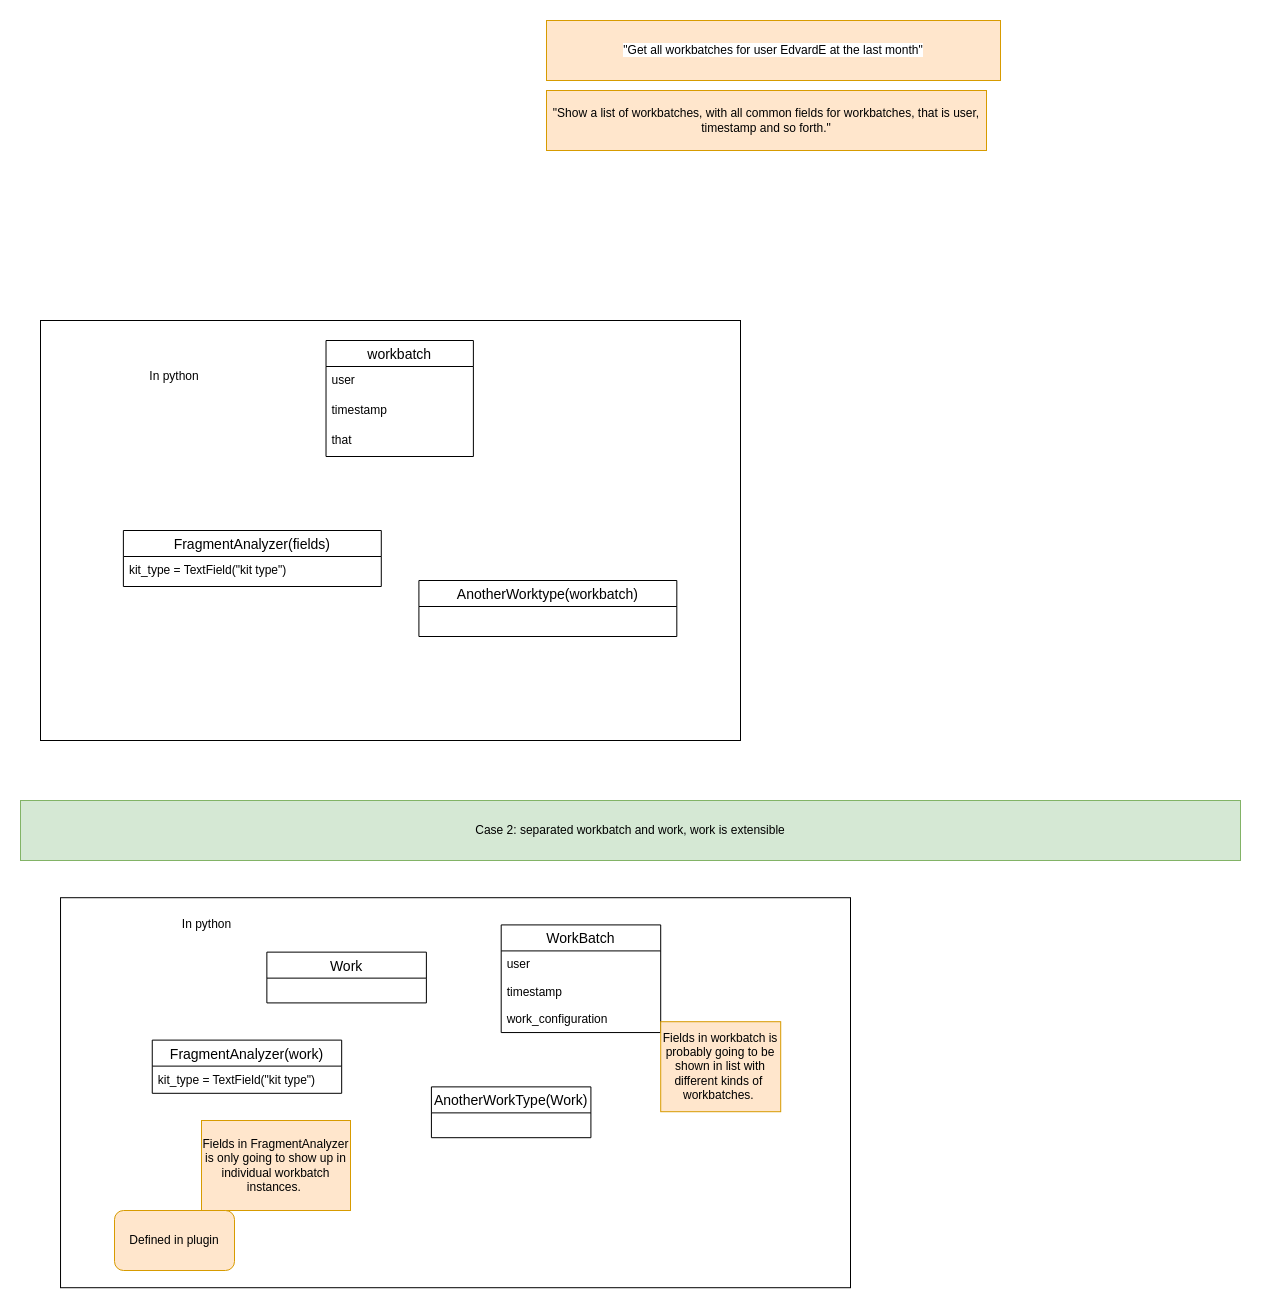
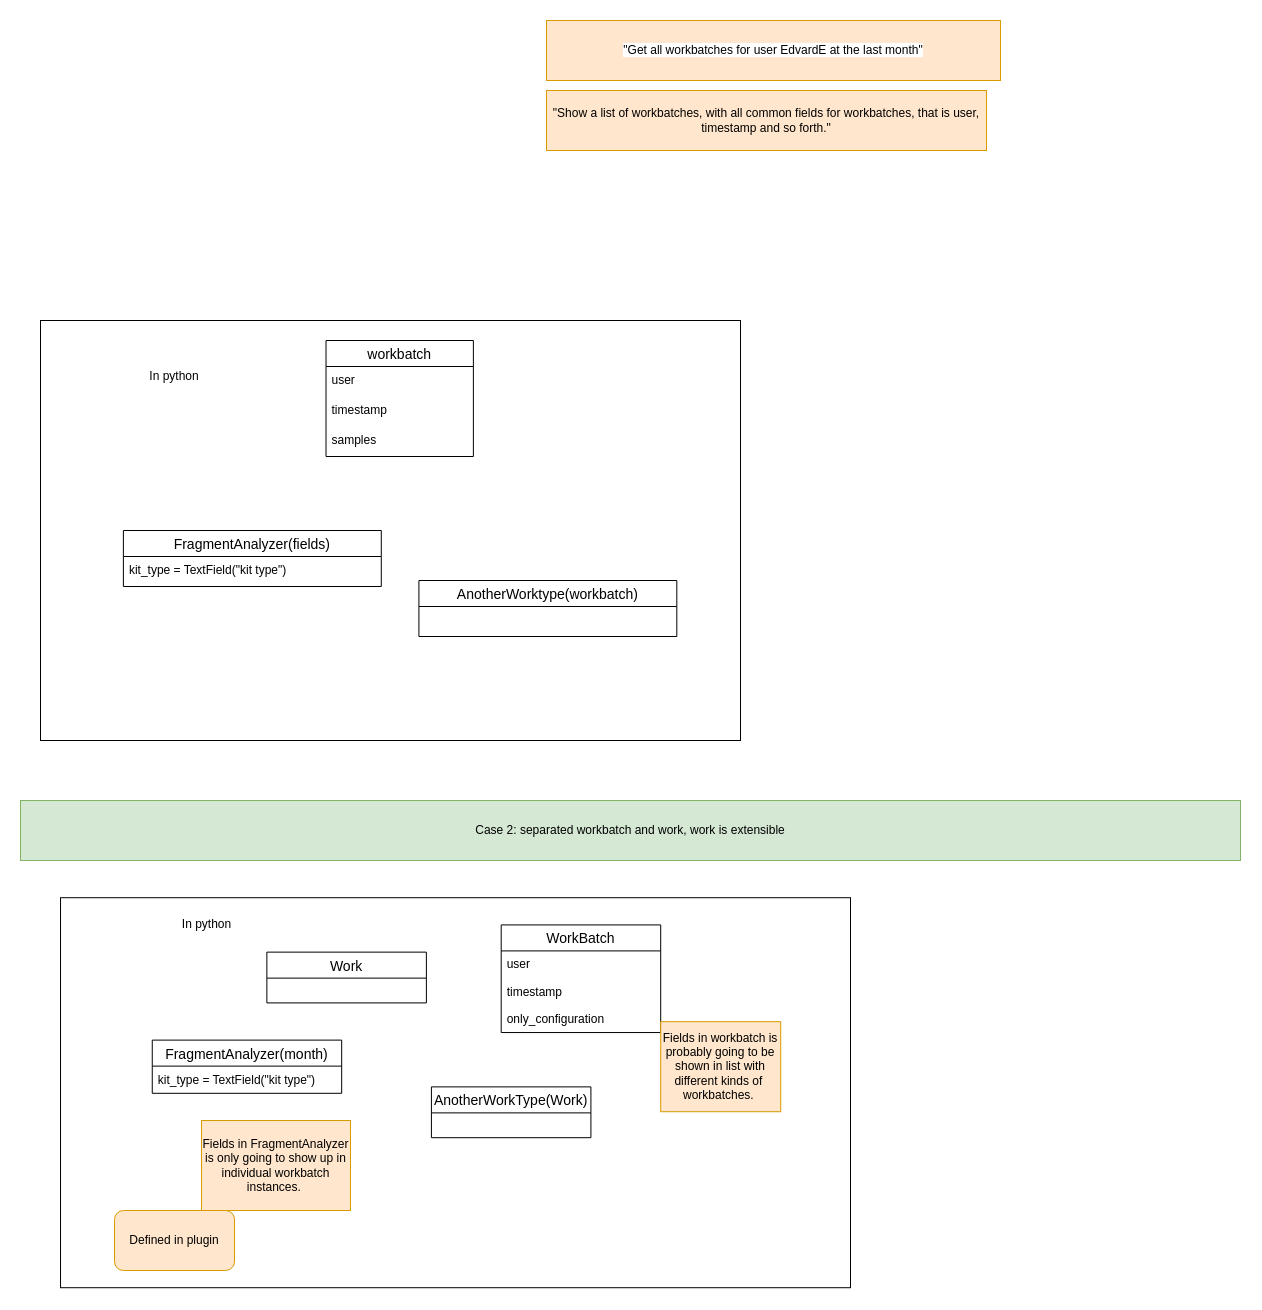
  <mxCell id="0" />
  <mxCell id="1" parent="0" />
  <mxCell id="2" value="" style="group" vertex="1" connectable="0" parent="1"><mxGeometry x="40" y="320" width="700" height="420" as="geometry" /></mxCell>
  <mxCell id="3" value="" style="rounded=0;whiteSpace=wrap;html=1;" vertex="1" parent="2"><mxGeometry width="700" height="420" as="geometry" /></mxCell>
  <mxCell id="4" value="FragmentAnalyzer(fields)" style="swimlane;fontStyle=0;childLayout=stackLayout;horizontal=1;startSize=26;horizontalStack=0;resizeParent=1;resizeParentMax=0;resizeLast=0;collapsible=1;marginBottom=0;align=center;fontSize=14;" vertex="1" parent="2"><mxGeometry x="82.895" y="210" width="257.895" height="56" as="geometry" /></mxCell>
  <mxCell id="5" value="kit_type = TextField(&quot;kit type&quot;)" style="text;strokeColor=none;fillColor=none;spacingLeft=4;spacingRight=4;overflow=hidden;rotatable=0;points=[[0,0.5],[1,0.5]];portConstraint=eastwest;fontSize=12;" vertex="1" parent="4"><mxGeometry y="26" width="257.895" height="30" as="geometry" /></mxCell>
  <mxCell id="6" value="AnotherWorktype(workbatch)" style="swimlane;fontStyle=0;childLayout=stackLayout;horizontal=1;startSize=26;horizontalStack=0;resizeParent=1;resizeParentMax=0;resizeLast=0;collapsible=1;marginBottom=0;align=center;fontSize=14;" vertex="1" parent="2"><mxGeometry x="378.421" y="260" width="257.895" height="56" as="geometry" /></mxCell>
  <mxCell id="7" value="workbatch" style="swimlane;fontStyle=0;childLayout=stackLayout;horizontal=1;startSize=26;horizontalStack=0;resizeParent=1;resizeParentMax=0;resizeLast=0;collapsible=1;marginBottom=0;align=center;fontSize=14;" vertex="1" parent="2"><mxGeometry x="285.526" y="20" width="147.368" height="116" as="geometry" /></mxCell>
  <mxCell id="8" value="user" style="text;strokeColor=none;fillColor=none;spacingLeft=4;spacingRight=4;overflow=hidden;rotatable=0;points=[[0,0.5],[1,0.5]];portConstraint=eastwest;fontSize=12;" vertex="1" parent="7"><mxGeometry y="26" width="147.368" height="30" as="geometry" /></mxCell>
  <mxCell id="9" value="timestamp" style="text;strokeColor=none;fillColor=none;spacingLeft=4;spacingRight=4;overflow=hidden;rotatable=0;points=[[0,0.5],[1,0.5]];portConstraint=eastwest;fontSize=12;" vertex="1" parent="7"><mxGeometry y="56" width="147.368" height="30" as="geometry" /></mxCell>
- <mxCell id="10" value="that" style="text;strokeColor=none;fillColor=none;spacingLeft=4;spacingRight=4;overflow=hidden;rotatable=0;points=[[0,0.5],[1,0.5]];portConstraint=eastwest;fontSize=12;" vertex="1" parent="7"><mxGeometry y="86" width="147.368" height="30" as="geometry" /></mxCell>
+ <mxCell id="10" value="samples" style="text;strokeColor=none;fillColor=none;spacingLeft=4;spacingRight=4;overflow=hidden;rotatable=0;points=[[0,0.5],[1,0.5]];portConstraint=eastwest;fontSize=12;" vertex="1" parent="7"><mxGeometry y="86" width="147.368" height="30" as="geometry" /></mxCell>
  <mxCell id="11" value="In python" style="text;html=1;strokeColor=none;fillColor=none;align=center;verticalAlign=middle;whiteSpace=wrap;rounded=0;" vertex="1" parent="2"><mxGeometry x="27.632" y="36" width="211.842" height="40" as="geometry" /></mxCell>
  <mxCell id="12" value="" style="group" vertex="1" connectable="0" parent="1"><mxGeometry x="70" y="870" width="780" height="417.21" as="geometry" /></mxCell>
  <mxCell id="13" value="" style="rounded=0;whiteSpace=wrap;html=1;" vertex="1" parent="12"><mxGeometry x="-9.97" y="27.21" width="789.97" height="390" as="geometry" /></mxCell>
  <mxCell id="14" value="In python" style="text;html=1;strokeColor=none;fillColor=none;align=center;verticalAlign=middle;whiteSpace=wrap;rounded=0;" vertex="1" parent="12"><mxGeometry x="21.934" y="36.279" width="229.305" height="36.279" as="geometry" /></mxCell>
  <mxCell id="15" value="Work" style="swimlane;fontStyle=0;childLayout=stackLayout;horizontal=1;startSize=26;horizontalStack=0;resizeParent=1;resizeParentMax=0;resizeLast=0;collapsible=1;marginBottom=0;align=center;fontSize=14;" vertex="1" parent="12"><mxGeometry x="196.36" y="81.628" width="159.517" height="50.791" as="geometry" /></mxCell>
- <mxCell id="16" value="FragmentAnalyzer(work)" style="swimlane;fontStyle=0;childLayout=stackLayout;horizontal=1;startSize=26;horizontalStack=0;resizeParent=1;resizeParentMax=0;resizeLast=0;collapsible=1;marginBottom=0;align=center;fontSize=14;" vertex="1" parent="12"><mxGeometry x="81.752" y="169.605" width="189.426" height="53.209" as="geometry" /></mxCell>
+ <mxCell id="16" value="FragmentAnalyzer(month)" style="swimlane;fontStyle=0;childLayout=stackLayout;horizontal=1;startSize=26;horizontalStack=0;resizeParent=1;resizeParentMax=0;resizeLast=0;collapsible=1;marginBottom=0;align=center;fontSize=14;" vertex="1" parent="12"><mxGeometry x="81.752" y="169.605" width="189.426" height="53.209" as="geometry" /></mxCell>
  <mxCell id="17" value="kit_type = TextField(&quot;kit type&quot;)" style="text;strokeColor=none;fillColor=none;spacingLeft=4;spacingRight=4;overflow=hidden;rotatable=0;points=[[0,0.5],[1,0.5]];portConstraint=eastwest;fontSize=12;" vertex="1" parent="16"><mxGeometry y="26" width="189.426" height="27.209" as="geometry" /></mxCell>
  <mxCell id="18" value="AnotherWorkType(Work)" style="swimlane;fontStyle=0;childLayout=stackLayout;horizontal=1;startSize=26;horizontalStack=0;resizeParent=1;resizeParentMax=0;resizeLast=0;collapsible=1;marginBottom=0;align=center;fontSize=14;" vertex="1" parent="12"><mxGeometry x="360.906" y="216.395" width="159.517" height="50.791" as="geometry" /></mxCell>
  <mxCell id="19" value="WorkBatch" style="swimlane;fontStyle=0;childLayout=stackLayout;horizontal=1;startSize=26;horizontalStack=0;resizeParent=1;resizeParentMax=0;resizeLast=0;collapsible=1;marginBottom=0;align=center;fontSize=14;" vertex="1" parent="12"><mxGeometry x="430.695" y="54.419" width="159.517" height="107.628" as="geometry" /></mxCell>
  <mxCell id="20" value="user" style="text;strokeColor=none;fillColor=none;spacingLeft=4;spacingRight=4;overflow=hidden;rotatable=0;points=[[0,0.5],[1,0.5]];portConstraint=eastwest;fontSize=12;" vertex="1" parent="19"><mxGeometry y="26" width="159.517" height="27.209" as="geometry" /></mxCell>
  <mxCell id="21" value="timestamp" style="text;strokeColor=none;fillColor=none;spacingLeft=4;spacingRight=4;overflow=hidden;rotatable=0;points=[[0,0.5],[1,0.5]];portConstraint=eastwest;fontSize=12;" vertex="1" parent="19"><mxGeometry y="53.209" width="159.517" height="27.209" as="geometry" /></mxCell>
- <mxCell id="22" value="work_configuration" style="text;strokeColor=none;fillColor=none;spacingLeft=4;spacingRight=4;overflow=hidden;rotatable=0;points=[[0,0.5],[1,0.5]];portConstraint=eastwest;fontSize=12;" vertex="1" parent="19"><mxGeometry y="80.419" width="159.517" height="27.209" as="geometry" /></mxCell>
+ <mxCell id="22" value="only_configuration" style="text;strokeColor=none;fillColor=none;spacingLeft=4;spacingRight=4;overflow=hidden;rotatable=0;points=[[0,0.5],[1,0.5]];portConstraint=eastwest;fontSize=12;" vertex="1" parent="19"><mxGeometry y="80.419" width="159.517" height="27.209" as="geometry" /></mxCell>
  <mxCell id="23" value="Fields in FragmentAnalyzer is only going to show up in individual workbatch instances.&amp;nbsp;" style="whiteSpace=wrap;html=1;rounded=0;fillColor=#ffe6cc;strokeColor=#d79b00;" vertex="1" parent="12"><mxGeometry x="131" y="250" width="149" height="90" as="geometry" /></mxCell>
  <mxCell id="24" value="Fields in workbatch is probably going to be shown in list with different kinds of&amp;nbsp; workbatches.&amp;nbsp;" style="whiteSpace=wrap;html=1;rounded=0;fillColor=#ffe6cc;strokeColor=#d79b00;" vertex="1" parent="12"><mxGeometry x="590.21" y="151.21" width="120" height="90" as="geometry" /></mxCell>
  <mxCell id="25" value="Defined in plugin" style="whiteSpace=wrap;html=1;fillColor=#ffe6cc;strokeColor=#d79b00;rounded=1;" vertex="1" parent="12"><mxGeometry x="44" y="340" width="120" height="60" as="geometry" /></mxCell>
  <mxCell id="26" value="&lt;span style=&quot;color: rgb(0 , 0 , 0) ; font-family: &amp;#34;helvetica&amp;#34; ; font-size: 12px ; font-style: normal ; font-weight: 400 ; letter-spacing: normal ; text-align: center ; text-indent: 0px ; text-transform: none ; word-spacing: 0px ; background-color: rgb(255 , 255 , 255) ; display: inline ; float: none&quot;&gt;&quot;Get all workbatches for user EdvardE at the last month&quot;&lt;/span&gt;" style="whiteSpace=wrap;html=1;rounded=0;fillColor=#ffe6cc;strokeColor=#d79b00;" vertex="1" parent="1"><mxGeometry x="546" y="20" width="454" height="60" as="geometry" /></mxCell>
  <mxCell id="27" value="Case 2: separated workbatch and work, work is extensible" style="rounded=0;whiteSpace=wrap;html=1;fillColor=#d5e8d4;strokeColor=#82b366;" vertex="1" parent="1"><mxGeometry x="20" y="800" width="1220" height="60" as="geometry" /></mxCell>
  <mxCell id="28" value="&quot;Show a list of workbatches, with all common fields for workbatches, that is user, timestamp and so forth.&quot;" style="whiteSpace=wrap;html=1;rounded=0;fillColor=#ffe6cc;strokeColor=#d79b00;" vertex="1" parent="1"><mxGeometry x="546" y="90" width="440" height="60" as="geometry" /></mxCell>
